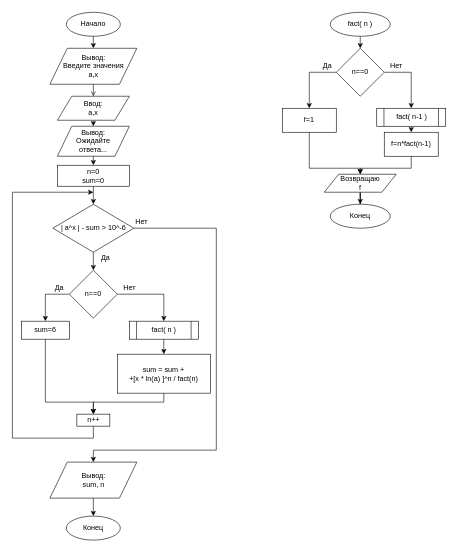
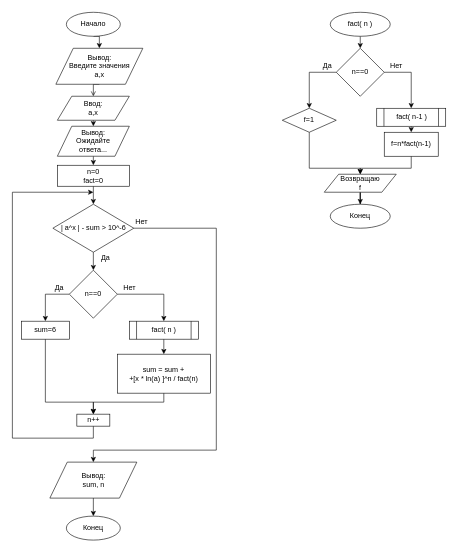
  <mxCell id="0" />
  <mxCell id="1" parent="0" />
  <mxCell id="2" style="edgeStyle=orthogonalEdgeStyle;rounded=0;orthogonalLoop=1;jettySize=auto;html=1;exitX=0.5;exitY=1;exitDx=0;exitDy=0;entryX=0.5;entryY=0;entryDx=0;entryDy=0;" edge="1" parent="1" source="3" target="6"><mxGeometry relative="1" as="geometry" /></mxCell>
  <mxCell id="3" value="fact( n )" style="ellipse;whiteSpace=wrap;html=1;" vertex="1" parent="1"><mxGeometry x="550" y="20" width="100" height="40" as="geometry" /></mxCell>
  <mxCell id="4" style="edgeStyle=orthogonalEdgeStyle;rounded=0;orthogonalLoop=1;jettySize=auto;html=1;exitX=1;exitY=0.5;exitDx=0;exitDy=0;" edge="1" parent="1" source="6" target="12"><mxGeometry relative="1" as="geometry" /></mxCell>
  <mxCell id="5" style="edgeStyle=orthogonalEdgeStyle;rounded=0;orthogonalLoop=1;jettySize=auto;html=1;exitX=0;exitY=0.5;exitDx=0;exitDy=0;entryX=0.5;entryY=0;entryDx=0;entryDy=0;" edge="1" parent="1" source="6" target="8"><mxGeometry relative="1" as="geometry" /></mxCell>
  <mxCell id="6" value="n==0" style="rhombus;whiteSpace=wrap;html=1;" vertex="1" parent="1"><mxGeometry x="560" y="80" width="80" height="80" as="geometry" /></mxCell>
  <mxCell id="7" style="edgeStyle=orthogonalEdgeStyle;rounded=0;orthogonalLoop=1;jettySize=auto;html=1;exitX=0.5;exitY=1;exitDx=0;exitDy=0;" edge="1" parent="1" source="8"><mxGeometry relative="1" as="geometry"><mxPoint x="600" y="290" as="targetPoint" /><Array as="points"><mxPoint x="515" y="280" /><mxPoint x="600" y="280" /></Array></mxGeometry></mxCell>
- <mxCell id="8" value="f=1" style="rounded=0;whiteSpace=wrap;html=1;" vertex="1" parent="1"><mxGeometry x="470" y="180" width="90" height="40" as="geometry" /></mxCell>
+ <mxCell id="8" value="f=1" style="rhombus;whiteSpace=wrap;html=1;" vertex="1" parent="1"><mxGeometry x="470" y="180" width="90" height="40" as="geometry" /></mxCell>
  <mxCell id="9" style="edgeStyle=orthogonalEdgeStyle;rounded=0;orthogonalLoop=1;jettySize=auto;html=1;exitX=0.5;exitY=1;exitDx=0;exitDy=0;" edge="1" parent="1" source="10" target="14"><mxGeometry relative="1" as="geometry"><Array as="points"><mxPoint x="685" y="280" /><mxPoint x="600" y="280" /></Array></mxGeometry></mxCell>
  <mxCell id="10" value="f=n*fact(n-1)" style="rounded=0;whiteSpace=wrap;html=1;" vertex="1" parent="1"><mxGeometry x="640" y="220" width="90" height="40" as="geometry" /></mxCell>
  <mxCell id="11" style="edgeStyle=orthogonalEdgeStyle;rounded=0;orthogonalLoop=1;jettySize=auto;html=1;exitX=0.5;exitY=1;exitDx=0;exitDy=0;entryX=0.5;entryY=0;entryDx=0;entryDy=0;" edge="1" parent="1" source="12" target="10"><mxGeometry relative="1" as="geometry" /></mxCell>
  <mxCell id="12" value="fact( n-1 )" style="shape=process;whiteSpace=wrap;html=1;backgroundOutline=1;" vertex="1" parent="1"><mxGeometry x="627.5" y="180" width="115" height="30" as="geometry" /></mxCell>
  <mxCell id="13" style="edgeStyle=orthogonalEdgeStyle;rounded=0;orthogonalLoop=1;jettySize=auto;html=1;exitX=0.5;exitY=1;exitDx=0;exitDy=0;" edge="1" parent="1" source="14" target="15"><mxGeometry relative="1" as="geometry" /></mxCell>
  <mxCell id="14" value="&lt;div&gt;Возвращаю&lt;/div&gt;&lt;div&gt;f&lt;br&gt;&lt;/div&gt;" style="shape=parallelogram;perimeter=parallelogramPerimeter;whiteSpace=wrap;html=1;" vertex="1" parent="1"><mxGeometry x="540" y="290" width="120" height="30" as="geometry" /></mxCell>
  <mxCell id="15" value="Конец" style="ellipse;whiteSpace=wrap;html=1;" vertex="1" parent="1"><mxGeometry x="550" y="340" width="100" height="40" as="geometry" /></mxCell>
  <mxCell id="16" style="edgeStyle=orthogonalEdgeStyle;rounded=0;orthogonalLoop=1;jettySize=auto;html=1;exitX=0.5;exitY=1;exitDx=0;exitDy=0;entryX=0.5;entryY=0;entryDx=0;entryDy=0;" edge="1" parent="1" source="17" target="23"><mxGeometry relative="1" as="geometry" /></mxCell>
  <mxCell id="17" value="Начало" style="ellipse;whiteSpace=wrap;html=1;" vertex="1" parent="1"><mxGeometry x="110" y="20" width="90" height="40" as="geometry" /></mxCell>
  <mxCell id="18" style="edgeStyle=orthogonalEdgeStyle;rounded=0;orthogonalLoop=1;jettySize=auto;html=1;exitX=0.5;exitY=1;exitDx=0;exitDy=0;entryX=0.5;entryY=0;entryDx=0;entryDy=0;" edge="1" parent="1" source="19" target="25"><mxGeometry relative="1" as="geometry" /></mxCell>
  <mxCell id="19" value="&lt;div&gt;Вывод:&lt;/div&gt;&lt;div&gt;Ожидайте &lt;br&gt;&lt;/div&gt;&lt;div&gt;ответа...&lt;br&gt;&lt;/div&gt;" style="shape=parallelogram;perimeter=parallelogramPerimeter;whiteSpace=wrap;html=1;" vertex="1" parent="1"><mxGeometry x="95" y="210" width="120" height="50" as="geometry" /></mxCell>
  <mxCell id="20" style="edgeStyle=orthogonalEdgeStyle;rounded=0;orthogonalLoop=1;jettySize=auto;html=1;exitX=0.5;exitY=1;exitDx=0;exitDy=0;entryX=0.5;entryY=0;entryDx=0;entryDy=0;" edge="1" parent="1" source="21" target="19"><mxGeometry relative="1" as="geometry" /></mxCell>
  <mxCell id="21" value="&lt;div&gt;Ввод:&lt;/div&gt;&lt;div&gt;a,x&lt;br&gt;&lt;/div&gt;" style="shape=parallelogram;perimeter=parallelogramPerimeter;whiteSpace=wrap;html=1;" vertex="1" parent="1"><mxGeometry x="95" y="160" width="120" height="40" as="geometry" /></mxCell>
  <mxCell id="22" style="edgeStyle=orthogonalEdgeStyle;rounded=0;orthogonalLoop=1;jettySize=auto;html=1;exitX=0.5;exitY=1;exitDx=0;exitDy=0;entryX=0.5;entryY=0;entryDx=0;entryDy=0;endArrow=open;" edge="1" parent="1" source="23" target="21"><mxGeometry relative="1" as="geometry" /></mxCell>
- <mxCell id="23" value="&lt;div&gt;Вывод:&lt;/div&gt;&lt;div&gt;Введите значения&lt;/div&gt;&lt;div&gt; a,x&lt;br&gt;&lt;/div&gt;" style="shape=parallelogram;perimeter=parallelogramPerimeter;whiteSpace=wrap;html=1;" vertex="1" parent="1"><mxGeometry x="82.5" y="80" width="145" height="60" as="geometry" /></mxCell>
+ <mxCell id="23" value="&lt;div&gt;Вывод:&lt;/div&gt;&lt;div&gt;Введите значения&lt;/div&gt;&lt;div&gt; a,x&lt;br&gt;&lt;/div&gt;" style="shape=parallelogram;perimeter=parallelogramPerimeter;whiteSpace=wrap;html=1;" vertex="1" parent="1"><mxGeometry x="92.5" y="80" width="145" height="60" as="geometry" /></mxCell>
  <mxCell id="24" style="edgeStyle=orthogonalEdgeStyle;rounded=0;orthogonalLoop=1;jettySize=auto;html=1;exitX=0.5;exitY=1;exitDx=0;exitDy=0;entryX=0.5;entryY=0;entryDx=0;entryDy=0;" edge="1" parent="1" source="25" target="29"><mxGeometry relative="1" as="geometry" /></mxCell>
- <mxCell id="25" value="&lt;div&gt;n=0&lt;/div&gt;&lt;div&gt;sum=0&lt;br&gt;&lt;/div&gt;" style="rounded=0;whiteSpace=wrap;html=1;" vertex="1" parent="1"><mxGeometry x="95" y="275" width="120" height="35" as="geometry" /></mxCell>
+ <mxCell id="25" value="&lt;div&gt;n=0&lt;/div&gt;&lt;div&gt;fact=0&lt;br&gt;&lt;/div&gt;" style="rounded=0;whiteSpace=wrap;html=1;" vertex="1" parent="1"><mxGeometry x="95" y="275" width="120" height="35" as="geometry" /></mxCell>
  <mxCell id="26" style="edgeStyle=orthogonalEdgeStyle;rounded=0;orthogonalLoop=1;jettySize=auto;html=1;exitX=0.5;exitY=1;exitDx=0;exitDy=0;" edge="1" parent="1" source="19" target="19"><mxGeometry relative="1" as="geometry" /></mxCell>
  <mxCell id="27" style="edgeStyle=orthogonalEdgeStyle;rounded=0;orthogonalLoop=1;jettySize=auto;html=1;exitX=0.5;exitY=1;exitDx=0;exitDy=0;entryX=0.5;entryY=0;entryDx=0;entryDy=0;" edge="1" parent="1" source="29" target="36"><mxGeometry relative="1" as="geometry" /></mxCell>
  <mxCell id="28" style="edgeStyle=orthogonalEdgeStyle;rounded=0;orthogonalLoop=1;jettySize=auto;html=1;exitX=1;exitY=0.5;exitDx=0;exitDy=0;" edge="1" parent="1" source="29" target="48"><mxGeometry relative="1" as="geometry"><Array as="points"><mxPoint x="360" y="380" /><mxPoint x="360" y="750" /><mxPoint x="155" y="750" /></Array></mxGeometry></mxCell>
  <mxCell id="29" value="| a^x | - sum &amp;gt; 10^-6" style="rhombus;whiteSpace=wrap;html=1;" vertex="1" parent="1"><mxGeometry x="87.5" y="340" width="135" height="80" as="geometry" /></mxCell>
  <mxCell id="30" value="&lt;div&gt;Да&lt;/div&gt;" style="text;html=1;align=center;verticalAlign=middle;resizable=0;points=[];autosize=1;" vertex="1" parent="1"><mxGeometry x="530" y="100" width="30" height="20" as="geometry" /></mxCell>
  <mxCell id="31" value="Нет" style="text;html=1;align=center;verticalAlign=middle;resizable=0;points=[];autosize=1;" vertex="1" parent="1"><mxGeometry x="640" y="100" width="40" height="20" as="geometry" /></mxCell>
  <mxCell id="32" value="Да" style="text;html=1;align=center;verticalAlign=middle;resizable=0;points=[];autosize=1;" vertex="1" parent="1"><mxGeometry x="160" y="420" width="30" height="20" as="geometry" /></mxCell>
  <mxCell id="33" value="Нет" style="text;html=1;align=center;verticalAlign=middle;resizable=0;points=[];autosize=1;" vertex="1" parent="1"><mxGeometry x="215" y="360" width="40" height="20" as="geometry" /></mxCell>
  <mxCell id="34" style="edgeStyle=orthogonalEdgeStyle;rounded=0;orthogonalLoop=1;jettySize=auto;html=1;exitX=1;exitY=0.5;exitDx=0;exitDy=0;entryX=0.5;entryY=0;entryDx=0;entryDy=0;" edge="1" parent="1" source="36" target="44"><mxGeometry relative="1" as="geometry" /></mxCell>
  <mxCell id="35" style="edgeStyle=orthogonalEdgeStyle;rounded=0;orthogonalLoop=1;jettySize=auto;html=1;exitX=0;exitY=0.5;exitDx=0;exitDy=0;entryX=0.5;entryY=0;entryDx=0;entryDy=0;" edge="1" parent="1" source="36" target="40"><mxGeometry relative="1" as="geometry" /></mxCell>
  <mxCell id="36" value="n==0" style="rhombus;whiteSpace=wrap;html=1;" vertex="1" parent="1"><mxGeometry x="115" y="450" width="80" height="80" as="geometry" /></mxCell>
  <mxCell id="37" value="Да" style="text;html=1;align=center;verticalAlign=middle;resizable=0;points=[];autosize=1;" vertex="1" parent="1"><mxGeometry x="82.5" y="470" width="30" height="20" as="geometry" /></mxCell>
  <mxCell id="38" value="Нет" style="text;html=1;align=center;verticalAlign=middle;resizable=0;points=[];autosize=1;" vertex="1" parent="1"><mxGeometry x="195" y="470" width="40" height="20" as="geometry" /></mxCell>
  <mxCell id="39" style="edgeStyle=orthogonalEdgeStyle;rounded=0;orthogonalLoop=1;jettySize=auto;html=1;exitX=0.5;exitY=1;exitDx=0;exitDy=0;entryX=0.5;entryY=0;entryDx=0;entryDy=0;" edge="1" parent="1" source="40" target="46"><mxGeometry relative="1" as="geometry"><Array as="points"><mxPoint x="75" y="670" /><mxPoint x="155" y="670" /></Array></mxGeometry></mxCell>
  <mxCell id="40" value="sum=6" style="rounded=0;whiteSpace=wrap;html=1;" vertex="1" parent="1"><mxGeometry x="35" y="535" width="80" height="30" as="geometry" /></mxCell>
  <mxCell id="41" style="edgeStyle=orthogonalEdgeStyle;rounded=0;orthogonalLoop=1;jettySize=auto;html=1;exitX=0.5;exitY=1;exitDx=0;exitDy=0;entryX=0.5;entryY=0;entryDx=0;entryDy=0;" edge="1" parent="1" source="42" target="46"><mxGeometry relative="1" as="geometry"><Array as="points"><mxPoint x="273" y="670" /><mxPoint x="155" y="670" /></Array></mxGeometry></mxCell>
  <mxCell id="42" value="&lt;div&gt;sum = sum + &lt;br&gt;&lt;/div&gt;&lt;div&gt;+[x * ln(a) ]^n / fact(n)&lt;/div&gt;" style="rounded=0;whiteSpace=wrap;html=1;" vertex="1" parent="1"><mxGeometry x="195" y="590" width="155" height="65" as="geometry" /></mxCell>
  <mxCell id="43" style="edgeStyle=orthogonalEdgeStyle;rounded=0;orthogonalLoop=1;jettySize=auto;html=1;exitX=0.5;exitY=1;exitDx=0;exitDy=0;entryX=0.5;entryY=0;entryDx=0;entryDy=0;" edge="1" parent="1" source="44" target="42"><mxGeometry relative="1" as="geometry" /></mxCell>
  <mxCell id="44" value="fact( n )" style="shape=process;whiteSpace=wrap;html=1;backgroundOutline=1;" vertex="1" parent="1"><mxGeometry x="215" y="535" width="115" height="30" as="geometry" /></mxCell>
  <mxCell id="45" style="edgeStyle=orthogonalEdgeStyle;rounded=0;orthogonalLoop=1;jettySize=auto;html=1;exitX=0.5;exitY=1;exitDx=0;exitDy=0;" edge="1" parent="1" source="46"><mxGeometry relative="1" as="geometry"><mxPoint x="155" y="320" as="targetPoint" /><Array as="points"><mxPoint x="155" y="730" /><mxPoint x="20" y="730" /><mxPoint x="20" y="320" /></Array></mxGeometry></mxCell>
  <mxCell id="46" value="n++" style="rounded=0;whiteSpace=wrap;html=1;" vertex="1" parent="1"><mxGeometry x="127.5" y="690" width="55" height="20" as="geometry" /></mxCell>
  <mxCell id="47" style="edgeStyle=orthogonalEdgeStyle;rounded=0;orthogonalLoop=1;jettySize=auto;html=1;exitX=0.5;exitY=1;exitDx=0;exitDy=0;entryX=0.5;entryY=0;entryDx=0;entryDy=0;" edge="1" parent="1" source="48" target="49"><mxGeometry relative="1" as="geometry" /></mxCell>
  <mxCell id="48" value="&lt;div&gt;Вывод:&lt;/div&gt;sum, n" style="shape=parallelogram;perimeter=parallelogramPerimeter;whiteSpace=wrap;html=1;" vertex="1" parent="1"><mxGeometry x="82.5" y="770" width="145" height="60" as="geometry" /></mxCell>
  <mxCell id="49" value="Конец" style="ellipse;whiteSpace=wrap;html=1;" vertex="1" parent="1"><mxGeometry x="110" y="860" width="90" height="40" as="geometry" /></mxCell>
